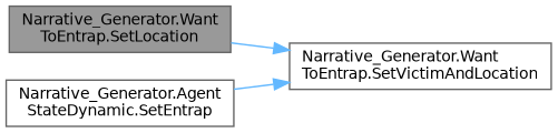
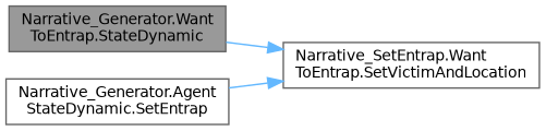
  digraph {
    rankdir=RL
    node [color=grey40 fillcolor=white fontname=Helvetica fontsize=10 shape=box style=filled]
    edge [color=steelblue1 dir=back fontname=Helvetica fontsize=10 labelfontname=Helvetica labelfontsize=10 style=solid]
-   n1 [color=gray40 fillcolor=grey60 fontcolor=black height=0.2 label="Narrative_Generator.Want\lToEntrap.SetLocation" width=0.4]
-   n2 [height=0.2 label="Narrative_Generator.Want\lToEntrap.SetVictimAndLocation" width=0.4]
+   n1 [color=gray40 fillcolor=grey60 fontcolor=black height=0.2 label="Narrative_Generator.Want\lToEntrap.StateDynamic" width=0.4]
+   n2 [height=0.2 label="Narrative_SetEntrap.Want\lToEntrap.SetVictimAndLocation" width=0.4]
    n3 [height=0.2 label="Narrative_Generator.Agent\lStateDynamic.SetEntrap" width=0.4]
    n2 -> n1
    n2 -> n3
  }
